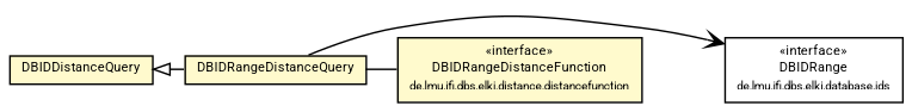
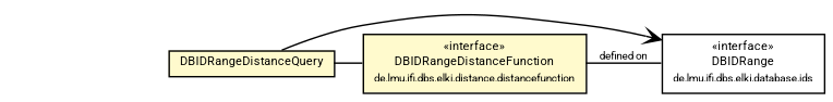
  digraph {
    nodesep=0.15
    rankdir=LR
    ranksep=0.25
    node [fontcolor=black fontname=Roboto fontsize=8 margin=0 shape=plaintext]
    edge [arrowhead=none color=black fontname=Roboto fontsize=7 labelfontname=Roboto labelfontsize=7 weight=2]
    n1 [height=0 label=<<table title="de.lmu.ifi.dbs.elki.database.ids.DBIDRange" border="0" cellborder="1" cellspacing="0" cellpadding="2" href="../../ids/DBIDRange.html" target="_parent"> 		<tr><td><table border="0" cellspacing="0" cellpadding="1"> 		<tr><td align="center" balign="center"> &#171;interface&#187; </td></tr> 		<tr><td align="center" balign="center"> <font face="Roboto">DBIDRange</font> </td></tr> 		<tr><td align="center" balign="center"> <font face="Roboto" point-size="7.0">de.lmu.ifi.dbs.elki.database.ids</font> </td></tr> 		</table></td></tr> 		</table>> width=0]
    n2 [height=0 label=<<table title="de.lmu.ifi.dbs.elki.distance.distancefunction.DBIDRangeDistanceFunction" border="0" cellborder="1" cellspacing="0" cellpadding="2" bgcolor="LemonChiffon" href="../../../distance/distancefunction/DBIDRangeDistanceFunction.html" target="_parent"> 		<tr><td><table border="0" cellspacing="0" cellpadding="1"> 		<tr><td align="center" balign="center"> &#171;interface&#187; </td></tr> 		<tr><td align="center" balign="center"> <font face="Roboto">DBIDRangeDistanceFunction</font> </td></tr> 		<tr><td align="center" balign="center"> <font face="Roboto" point-size="7.0">de.lmu.ifi.dbs.elki.distance.distancefunction</font> </td></tr> 		</table></td></tr> 		</table>> width=0]
    n3 [height=0 label=<<table title="de.lmu.ifi.dbs.elki.database.query.distance.DBIDRangeDistanceQuery" border="0" cellborder="1" cellspacing="0" cellpadding="2" bgcolor="lemonChiffon" href="DBIDRangeDistanceQuery.html" target="_parent"> 		<tr><td><table border="0" cellspacing="0" cellpadding="1"> 		<tr><td align="center" balign="center"> <font face="Roboto">DBIDRangeDistanceQuery</font> </td></tr> 		</table></td></tr> 		</table>> width=0]
-   n4 [height=0 label=<<table title="de.lmu.ifi.dbs.elki.database.query.distance.DBIDDistanceQuery" border="0" cellborder="1" cellspacing="0" cellpadding="2" bgcolor="LemonChiffon" href="DBIDDistanceQuery.html" target="_parent"> 		<tr><td><table border="0" cellspacing="0" cellpadding="1"> 		<tr><td align="center" balign="center"> <font face="Roboto">DBIDDistanceQuery</font> </td></tr> 		</table></td></tr> 		</table>> width=0]
+   n2 -> n1 [label="defined on"]
    n3 -> n1 [arrowhead=open weight=1]
    n3 -> n2
-   n4 -> n3 [arrowtail=empty dir=back weight=10 arrowhead=""]
  }
